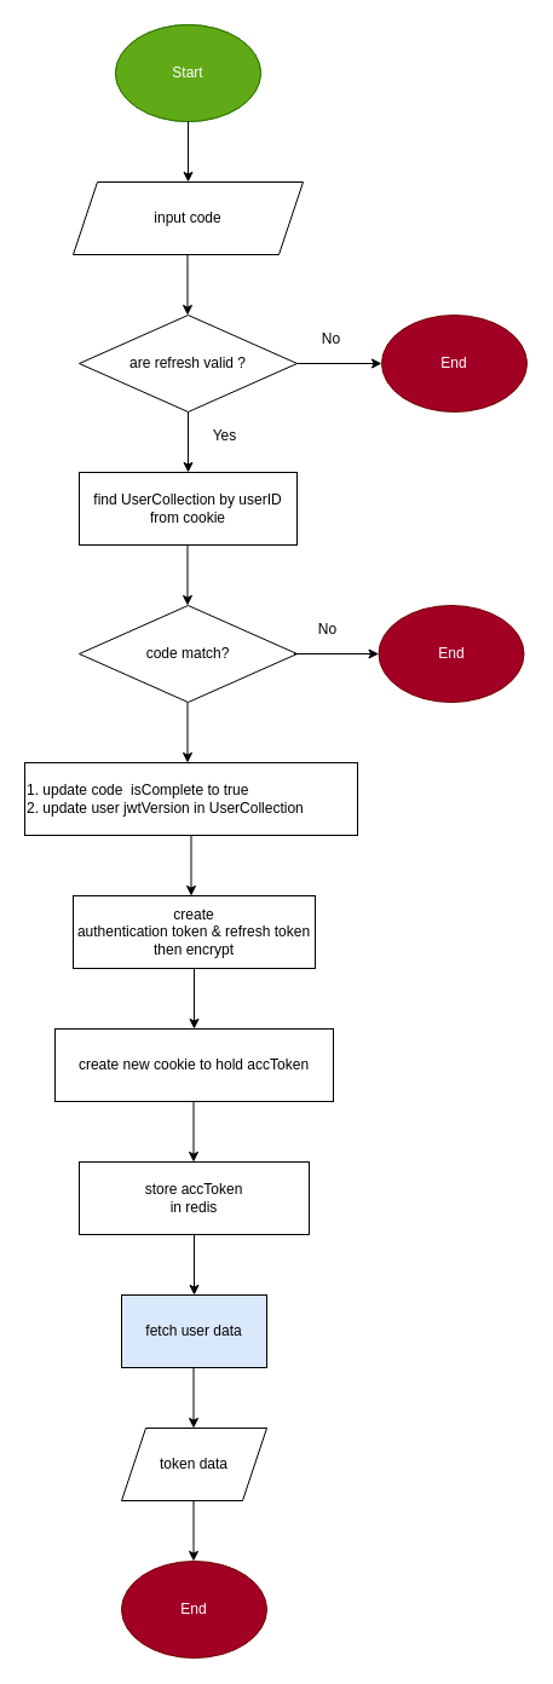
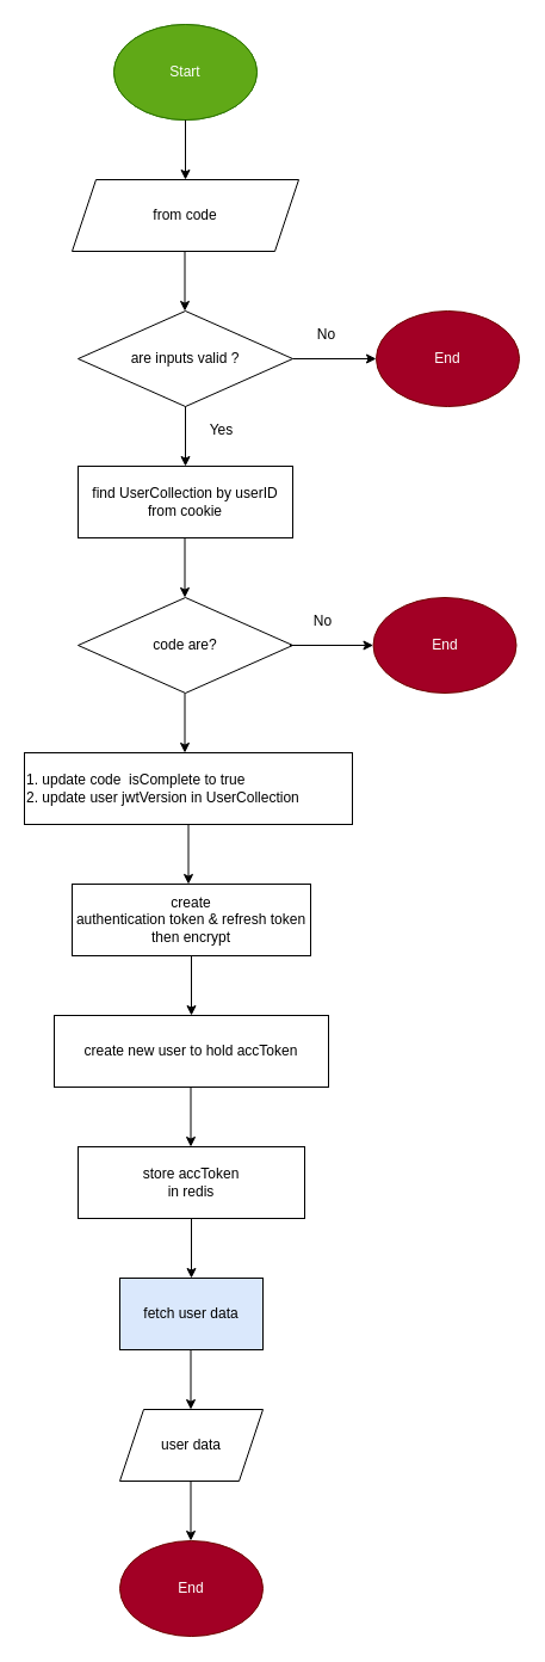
  <mxCell id="0" />
  <mxCell id="1" parent="0" />
  <mxCell id="2" value="Start" style="ellipse;whiteSpace=wrap;html=1;fillColor=#60a917;fontColor=#ffffff;strokeColor=#2D7600;" parent="1" vertex="1"><mxGeometry x="95" y="20" width="120" height="80" as="geometry" /></mxCell>
  <mxCell id="3" value="Start" style="ellipse;whiteSpace=wrap;html=1;fillColor=#60a917;fontColor=#ffffff;strokeColor=#2D7600;" parent="1" vertex="1"><mxGeometry x="95" y="20" width="120" height="80" as="geometry" /></mxCell>
- <mxCell id="4" value="input code" style="shape=parallelogram;perimeter=parallelogramPerimeter;whiteSpace=wrap;html=1;fixedSize=1;" parent="1" vertex="1"><mxGeometry x="60" y="150" width="190" height="60" as="geometry" /></mxCell>
- <mxCell id="5" value="are refresh valid ?" style="rhombus;whiteSpace=wrap;html=1;" parent="1" vertex="1"><mxGeometry x="65" y="260" width="180" height="80" as="geometry" /></mxCell>
+ <mxCell id="4" value="from code" style="shape=parallelogram;perimeter=parallelogramPerimeter;whiteSpace=wrap;html=1;fixedSize=1;" parent="1" vertex="1"><mxGeometry x="60" y="150" width="190" height="60" as="geometry" /></mxCell>
+ <mxCell id="5" value="are inputs valid ?" style="rhombus;whiteSpace=wrap;html=1;" parent="1" vertex="1"><mxGeometry x="65" y="260" width="180" height="80" as="geometry" /></mxCell>
  <mxCell id="6" value="End" style="ellipse;whiteSpace=wrap;html=1;fillColor=#a20025;fontColor=#ffffff;strokeColor=#6F0000;" parent="1" vertex="1"><mxGeometry x="315" y="260" width="120" height="80" as="geometry" /></mxCell>
  <mxCell id="7" value="find UserCollection by userID from cookie" style="rounded=0;whiteSpace=wrap;html=1;" parent="1" vertex="1"><mxGeometry x="65" y="390" width="180" height="60" as="geometry" /></mxCell>
  <mxCell id="8" value="End" style="ellipse;whiteSpace=wrap;html=1;fillColor=#a20025;fontColor=#ffffff;strokeColor=#6F0000;" parent="1" vertex="1"><mxGeometry x="100" y="1290" width="120" height="80" as="geometry" /></mxCell>
  <mxCell id="9" value="" style="endArrow=classic;html=1;exitX=0.5;exitY=1;exitDx=0;exitDy=0;" parent="1" source="3" edge="1"><mxGeometry width="50" height="50" relative="1" as="geometry"><mxPoint x="154.5" y="110" as="sourcePoint" /><mxPoint x="155" y="150" as="targetPoint" /></mxGeometry></mxCell>
  <mxCell id="10" value="" style="endArrow=classic;html=1;exitX=0.5;exitY=1;exitDx=0;exitDy=0;" parent="1" edge="1"><mxGeometry width="50" height="50" relative="1" as="geometry"><mxPoint x="154.5" y="210" as="sourcePoint" /><mxPoint x="154.5" y="260" as="targetPoint" /></mxGeometry></mxCell>
  <mxCell id="11" value="" style="endArrow=classic;html=1;exitX=0.5;exitY=1;exitDx=0;exitDy=0;" parent="1" edge="1"><mxGeometry width="50" height="50" relative="1" as="geometry"><mxPoint x="155" y="340" as="sourcePoint" /><mxPoint x="155" y="390" as="targetPoint" /></mxGeometry></mxCell>
  <mxCell id="12" value="" style="endArrow=classic;html=1;exitX=0.5;exitY=1;exitDx=0;exitDy=0;" parent="1" edge="1"><mxGeometry width="50" height="50" relative="1" as="geometry"><mxPoint x="154.5" y="450" as="sourcePoint" /><mxPoint x="154.5" y="500" as="targetPoint" /></mxGeometry></mxCell>
  <mxCell id="13" value="" style="endArrow=classic;html=1;exitX=0.5;exitY=1;exitDx=0;exitDy=0;" parent="1" edge="1"><mxGeometry width="50" height="50" relative="1" as="geometry"><mxPoint x="154.5" y="580" as="sourcePoint" /><mxPoint x="154.5" y="630" as="targetPoint" /></mxGeometry></mxCell>
  <mxCell id="14" value="" style="endArrow=classic;html=1;exitX=1;exitY=0.5;exitDx=0;exitDy=0;entryX=0;entryY=0.5;entryDx=0;entryDy=0;" parent="1" source="5" target="6" edge="1"><mxGeometry width="50" height="50" relative="1" as="geometry"><mxPoint x="265" y="280" as="sourcePoint" /><mxPoint x="265" y="330" as="targetPoint" /></mxGeometry></mxCell>
  <mxCell id="15" value="Yes" style="text;html=1;resizable=0;autosize=1;align=center;verticalAlign=middle;points=[];fillColor=none;strokeColor=none;rounded=0;" parent="1" vertex="1"><mxGeometry x="165" y="350" width="40" height="20" as="geometry" /></mxCell>
  <mxCell id="16" value="No" style="text;html=1;resizable=0;autosize=1;align=center;verticalAlign=middle;points=[];fillColor=none;strokeColor=none;rounded=0;" parent="1" vertex="1"><mxGeometry x="257.5" y="270" width="30" height="20" as="geometry" /></mxCell>
- <mxCell id="17" value="code match?" style="rhombus;whiteSpace=wrap;html=1;" parent="1" vertex="1"><mxGeometry x="65" y="500" width="180" height="80" as="geometry" /></mxCell>
+ <mxCell id="17" value="code are?" style="rhombus;whiteSpace=wrap;html=1;" parent="1" vertex="1"><mxGeometry x="65" y="500" width="180" height="80" as="geometry" /></mxCell>
  <mxCell id="18" value="End" style="ellipse;whiteSpace=wrap;html=1;fillColor=#a20025;fontColor=#ffffff;strokeColor=#6F0000;" parent="1" vertex="1"><mxGeometry x="312.5" y="500" width="120" height="80" as="geometry" /></mxCell>
  <mxCell id="19" value="" style="endArrow=classic;html=1;exitX=1;exitY=0.5;exitDx=0;exitDy=0;entryX=0;entryY=0.5;entryDx=0;entryDy=0;" parent="1" target="18" edge="1"><mxGeometry width="50" height="50" relative="1" as="geometry"><mxPoint x="242.5" y="540" as="sourcePoint" /><mxPoint x="262.5" y="570" as="targetPoint" /></mxGeometry></mxCell>
  <mxCell id="20" value="No" style="text;html=1;resizable=0;autosize=1;align=center;verticalAlign=middle;points=[];fillColor=none;strokeColor=none;rounded=0;" parent="1" vertex="1"><mxGeometry x="255" y="510" width="30" height="20" as="geometry" /></mxCell>
  <mxCell id="21" value="create &lt;br&gt;authentication token &amp;amp; refresh token then encrypt" style="rounded=0;whiteSpace=wrap;html=1;" parent="1" vertex="1"><mxGeometry x="60" y="740" width="200" height="60" as="geometry" /></mxCell>
- <mxCell id="22" value="create new cookie to hold accToken" style="rounded=0;whiteSpace=wrap;html=1;" parent="1" vertex="1"><mxGeometry x="45" y="850" width="230" height="60" as="geometry" /></mxCell>
+ <mxCell id="22" value="create new user to hold accToken" style="rounded=0;whiteSpace=wrap;html=1;" parent="1" vertex="1"><mxGeometry x="45" y="850" width="230" height="60" as="geometry" /></mxCell>
  <mxCell id="23" value="store accToken&lt;br&gt;in redis" style="rounded=0;whiteSpace=wrap;html=1;" parent="1" vertex="1"><mxGeometry x="65" y="960" width="190" height="60" as="geometry" /></mxCell>
  <mxCell id="24" value="fetch user data" style="rounded=0;whiteSpace=wrap;html=1;fillColor=#dae8fc;" parent="1" vertex="1"><mxGeometry x="100" y="1070" width="120" height="60" as="geometry" /></mxCell>
- <mxCell id="25" value="token data" style="shape=parallelogram;perimeter=parallelogramPerimeter;whiteSpace=wrap;html=1;fixedSize=1;" parent="1" vertex="1"><mxGeometry x="100" y="1180" width="120" height="60" as="geometry" /></mxCell>
+ <mxCell id="25" value="user data" style="shape=parallelogram;perimeter=parallelogramPerimeter;whiteSpace=wrap;html=1;fixedSize=1;" parent="1" vertex="1"><mxGeometry x="100" y="1180" width="120" height="60" as="geometry" /></mxCell>
  <mxCell id="26" value="" style="endArrow=classic;html=1;exitX=0.5;exitY=1;exitDx=0;exitDy=0;" parent="1" edge="1"><mxGeometry width="50" height="50" relative="1" as="geometry"><mxPoint x="160" y="800" as="sourcePoint" /><mxPoint x="160" y="850" as="targetPoint" /></mxGeometry></mxCell>
  <mxCell id="27" value="" style="endArrow=classic;html=1;exitX=0.5;exitY=1;exitDx=0;exitDy=0;" parent="1" edge="1"><mxGeometry width="50" height="50" relative="1" as="geometry"><mxPoint x="159.5" y="910" as="sourcePoint" /><mxPoint x="159.5" y="960" as="targetPoint" /></mxGeometry></mxCell>
  <mxCell id="28" value="" style="endArrow=classic;html=1;exitX=0.5;exitY=1;exitDx=0;exitDy=0;" parent="1" edge="1"><mxGeometry width="50" height="50" relative="1" as="geometry"><mxPoint x="160" y="1020" as="sourcePoint" /><mxPoint x="160" y="1070" as="targetPoint" /></mxGeometry></mxCell>
  <mxCell id="29" value="" style="endArrow=classic;html=1;exitX=0.5;exitY=1;exitDx=0;exitDy=0;" parent="1" edge="1"><mxGeometry width="50" height="50" relative="1" as="geometry"><mxPoint x="159.5" y="1130" as="sourcePoint" /><mxPoint x="159.5" y="1180" as="targetPoint" /></mxGeometry></mxCell>
  <mxCell id="30" value="" style="endArrow=classic;html=1;exitX=0.5;exitY=1;exitDx=0;exitDy=0;" parent="1" edge="1"><mxGeometry width="50" height="50" relative="1" as="geometry"><mxPoint x="159.5" y="1240" as="sourcePoint" /><mxPoint x="159.5" y="1290" as="targetPoint" /></mxGeometry></mxCell>
  <mxCell id="31" value="&lt;span&gt;1. update code&amp;nbsp; isComplete to true&lt;/span&gt;&lt;br&gt;&lt;span&gt;2. update user jwtVersion in UserCollection&lt;/span&gt;" style="rounded=0;whiteSpace=wrap;html=1;align=left;" parent="1" vertex="1"><mxGeometry x="20" y="630" width="275" height="60" as="geometry" /></mxCell>
  <mxCell id="32" value="" style="endArrow=classic;html=1;exitX=0.5;exitY=1;exitDx=0;exitDy=0;" parent="1" edge="1"><mxGeometry width="50" height="50" relative="1" as="geometry"><mxPoint x="157.5" y="690" as="sourcePoint" /><mxPoint x="157.5" y="740" as="targetPoint" /></mxGeometry></mxCell>
